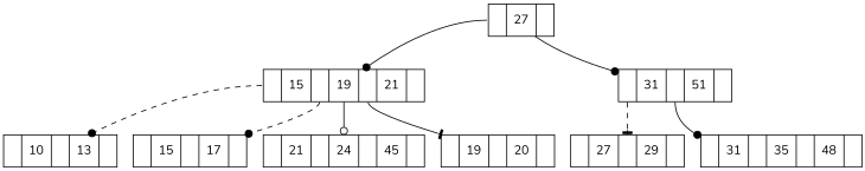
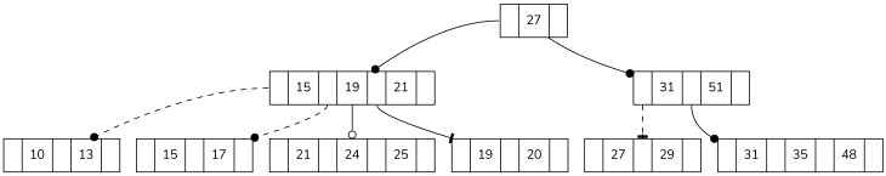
  digraph {
    fontname=Nunito
    node [fontname=Nunito shape=record]
    edge [arrowhead=dot fontname=Nunito style=solid tailport=f0]
    n1 [label="<f0> |27| "]
    n2 [label="<f0> |15| <f1> |19| <f2> |21| "]
    n3 [label="<f0> |31| <f1> |51| "]
    n4 [label="<f0> |10| <f1> |13| "]
    n5 [label="<f0> |15| <f1> |17| "]
    n6 [label="<f0> |19| <f1> |20| "]
-   n7 [label="<f0> |21| <f1> |24| <f2> |45| "]
+   n7 [label="<f0> |21| <f1> |24| <f2> |25| "]
    n8 [label="<f0> |27| <f1> |29| "]
    n9 [label="<f0> |31| <f1> |35| <f2> |48| "]
    n1 -> n2
    n1 -> n3 [tailport=f1]
    n2 -> n4 [style=dashed]
    n2 -> n5 [style=dashed tailport=f1]
    n2 -> n6 [arrowhead=tee tailport=f2]
    n2 -> n7 [arrowhead=odot tailport=f3]
    n3 -> n8 [arrowhead=tee style=dashed]
    n3 -> n9 [tailport=f1]
  }
